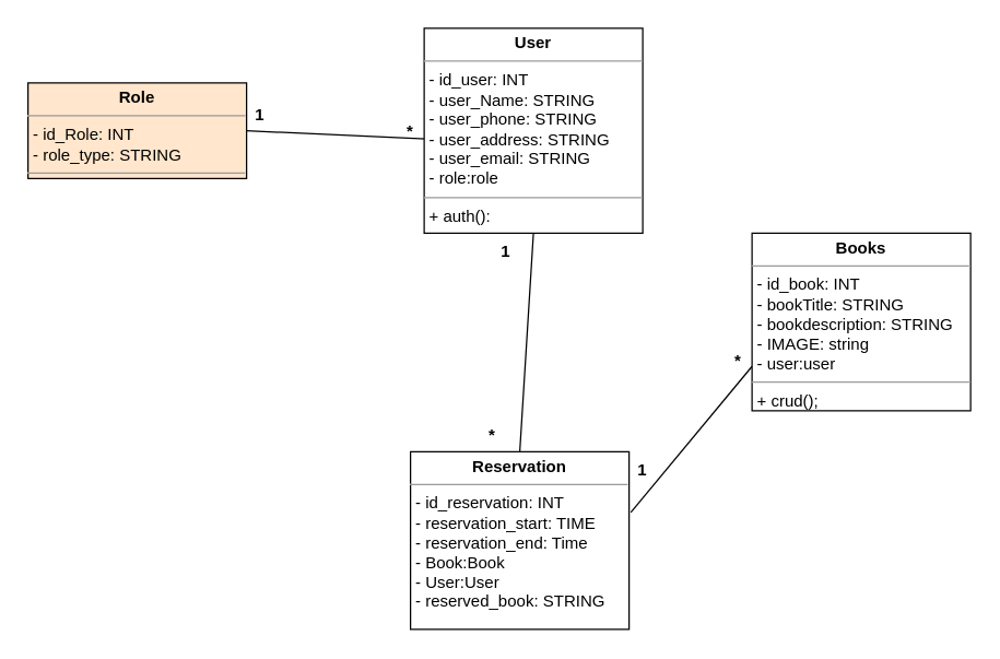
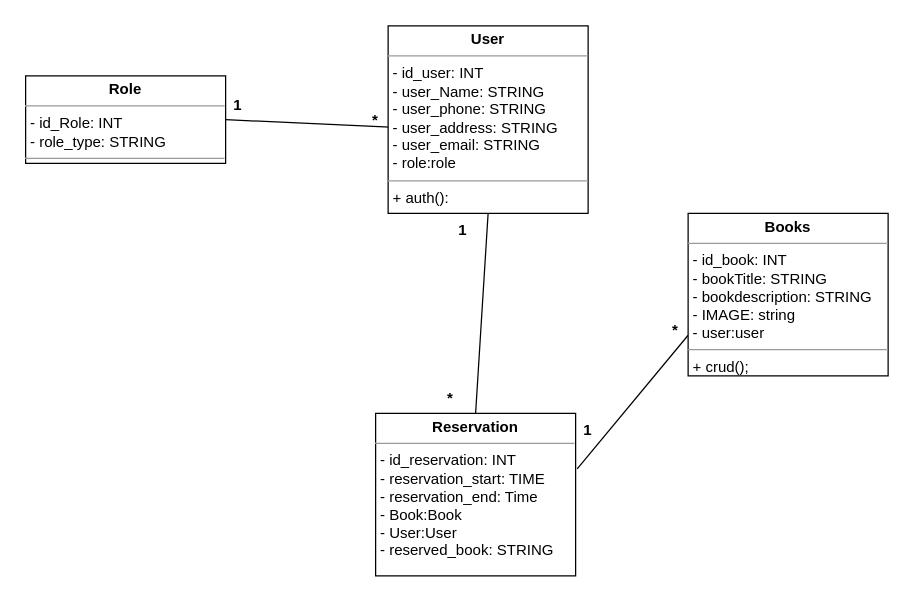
  <mxCell id="0" />
  <mxCell id="1" parent="0" />
  <mxCell id="2" style="edgeStyle=none;html=1;exitX=1;exitY=0.5;exitDx=0;exitDy=0;entryX=0.008;entryY=0.54;entryDx=0;entryDy=0;entryPerimeter=0;endArrow=none;endFill=0;" edge="1" parent="1" source="3" target="6"><mxGeometry relative="1" as="geometry"><mxPoint x="350" y="95.2" as="targetPoint" /></mxGeometry></mxCell>
- <mxCell id="3" value="&lt;p style=&quot;margin:0px;margin-top:4px;text-align:center;&quot;&gt;&lt;b&gt;Role&lt;/b&gt;&lt;/p&gt;&lt;hr size=&quot;1&quot;&gt;&lt;p style=&quot;margin:0px;margin-left:4px;&quot;&gt;- id_Role: INT&lt;/p&gt;&lt;p style=&quot;margin:0px;margin-left:4px;&quot;&gt;- role_type: STRING&lt;/p&gt;&lt;hr size=&quot;1&quot;&gt;&lt;p style=&quot;margin:0px;margin-left:4px;&quot;&gt;&lt;br&gt;&lt;/p&gt;" style="verticalAlign=top;align=left;overflow=fill;fontSize=12;fontFamily=Helvetica;html=1;fillColor=#ffe6cc;" vertex="1" parent="1"><mxGeometry x="20" y="60" width="160" height="70" as="geometry" /></mxCell>
+ <mxCell id="3" value="&lt;p style=&quot;margin:0px;margin-top:4px;text-align:center;&quot;&gt;&lt;b&gt;Role&lt;/b&gt;&lt;/p&gt;&lt;hr size=&quot;1&quot;&gt;&lt;p style=&quot;margin:0px;margin-left:4px;&quot;&gt;- id_Role: INT&lt;/p&gt;&lt;p style=&quot;margin:0px;margin-left:4px;&quot;&gt;- role_type: STRING&lt;/p&gt;&lt;hr size=&quot;1&quot;&gt;&lt;p style=&quot;margin:0px;margin-left:4px;&quot;&gt;&lt;br&gt;&lt;/p&gt;" style="verticalAlign=top;align=left;overflow=fill;fontSize=12;fontFamily=Helvetica;html=1;" vertex="1" parent="1"><mxGeometry x="20" y="60" width="160" height="70" as="geometry" /></mxCell>
  <mxCell id="4" style="edgeStyle=none;html=1;exitX=0;exitY=0.75;exitDx=0;exitDy=0;endArrow=none;endFill=0;entryX=1.008;entryY=0.342;entryDx=0;entryDy=0;entryPerimeter=0;" edge="1" parent="1" source="5" target="8"><mxGeometry relative="1" as="geometry"><mxPoint x="410" y="280" as="targetPoint" /></mxGeometry></mxCell>
  <mxCell id="5" value="&lt;p style=&quot;margin:0px;margin-top:4px;text-align:center;&quot;&gt;&lt;b&gt;Books&lt;/b&gt;&lt;/p&gt;&lt;hr size=&quot;1&quot;&gt;&lt;p style=&quot;margin:0px;margin-left:4px;&quot;&gt;- id_book: INT&lt;/p&gt;&lt;p style=&quot;margin:0px;margin-left:4px;&quot;&gt;- bookTitle: STRING&lt;/p&gt;&lt;p style=&quot;margin:0px;margin-left:4px;&quot;&gt;- bookdescription: STRING&lt;/p&gt;&lt;p style=&quot;margin:0px;margin-left:4px;&quot;&gt;- IMAGE: string&lt;/p&gt;&lt;p style=&quot;margin:0px;margin-left:4px;&quot;&gt;- user:user&lt;/p&gt;&lt;hr size=&quot;1&quot;&gt;&lt;p style=&quot;margin:0px;margin-left:4px;&quot;&gt;+ crud();&lt;/p&gt;" style="verticalAlign=top;align=left;overflow=fill;fontSize=12;fontFamily=Helvetica;html=1;" vertex="1" parent="1"><mxGeometry x="550" y="170" width="160" height="130" as="geometry" /></mxCell>
  <mxCell id="6" value="&lt;p style=&quot;margin:0px;margin-top:4px;text-align:center;&quot;&gt;&lt;b&gt;User&lt;/b&gt;&lt;/p&gt;&lt;hr size=&quot;1&quot;&gt;&lt;p style=&quot;margin:0px;margin-left:4px;&quot;&gt;- id_user: INT&lt;/p&gt;&lt;p style=&quot;margin:0px;margin-left:4px;&quot;&gt;- user_Name: STRING&lt;/p&gt;&lt;p style=&quot;margin:0px;margin-left:4px;&quot;&gt;- user_phone: STRING&lt;/p&gt;&lt;p style=&quot;margin:0px;margin-left:4px;&quot;&gt;- user_address: STRING&lt;/p&gt;&lt;p style=&quot;margin:0px;margin-left:4px;&quot;&gt;- user_email: STRING&lt;/p&gt;&lt;p style=&quot;margin:0px;margin-left:4px;&quot;&gt;- role:role&lt;/p&gt;&lt;hr size=&quot;1&quot;&gt;&lt;p style=&quot;margin:0px;margin-left:4px;&quot;&gt;+ auth():&lt;/p&gt;" style="verticalAlign=top;align=left;overflow=fill;fontSize=12;fontFamily=Helvetica;html=1;" vertex="1" parent="1"><mxGeometry x="310" y="20" width="160" height="150" as="geometry" /></mxCell>
  <mxCell id="7" style="edgeStyle=none;html=1;exitX=0.5;exitY=0;exitDx=0;exitDy=0;entryX=0.5;entryY=1;entryDx=0;entryDy=0;endArrow=none;endFill=0;" edge="1" parent="1" source="8" target="6"><mxGeometry relative="1" as="geometry" /></mxCell>
  <mxCell id="8" value="&lt;p style=&quot;margin:0px;margin-top:4px;text-align:center;&quot;&gt;&lt;b&gt;Reservation&lt;/b&gt;&lt;/p&gt;&lt;hr size=&quot;1&quot;&gt;&lt;p style=&quot;margin:0px;margin-left:4px;&quot;&gt;- id_reservation: INT&lt;/p&gt;&lt;p style=&quot;margin:0px;margin-left:4px;&quot;&gt;- reservation_start: TIME&lt;/p&gt;&lt;p style=&quot;margin:0px;margin-left:4px;&quot;&gt;- reservation_end: Time&lt;/p&gt;&lt;p style=&quot;margin:0px;margin-left:4px;&quot;&gt;- Book:Book&lt;/p&gt;&lt;p style=&quot;margin:0px;margin-left:4px;&quot;&gt;- User:User&lt;/p&gt;&lt;p style=&quot;margin:0px;margin-left:4px;&quot;&gt;- reserved_book: STRING&lt;/p&gt;" style="verticalAlign=top;align=left;overflow=fill;fontSize=12;fontFamily=Helvetica;html=1;" vertex="1" parent="1"><mxGeometry x="300" y="330" width="160" height="130" as="geometry" /></mxCell>
  <mxCell id="9" value="*" style="text;align=center;fontStyle=1;verticalAlign=middle;spacingLeft=3;spacingRight=3;strokeColor=none;rotatable=0;points=[[0,0.5],[1,0.5]];portConstraint=eastwest;" vertex="1" parent="1"><mxGeometry x="260" y="82" width="80" height="26" as="geometry" /></mxCell>
  <mxCell id="10" value="1" style="text;align=center;fontStyle=1;verticalAlign=middle;spacingLeft=3;spacingRight=3;strokeColor=none;rotatable=0;points=[[0,0.5],[1,0.5]];portConstraint=eastwest;" vertex="1" parent="1"><mxGeometry x="150" y="70" width="80" height="26" as="geometry" /></mxCell>
  <mxCell id="11" value="*" style="text;align=center;fontStyle=1;verticalAlign=middle;spacingLeft=3;spacingRight=3;strokeColor=none;rotatable=0;points=[[0,0.5],[1,0.5]];portConstraint=eastwest;" vertex="1" parent="1"><mxGeometry x="500" y="250" width="80" height="26" as="geometry" /></mxCell>
  <mxCell id="12" value="1" style="text;align=center;fontStyle=1;verticalAlign=middle;spacingLeft=3;spacingRight=3;strokeColor=none;rotatable=0;points=[[0,0.5],[1,0.5]];portConstraint=eastwest;" vertex="1" parent="1"><mxGeometry x="430" y="330" width="80" height="26" as="geometry" /></mxCell>
  <mxCell id="13" value="*" style="text;align=center;fontStyle=1;verticalAlign=middle;spacingLeft=3;spacingRight=3;strokeColor=none;rotatable=0;points=[[0,0.5],[1,0.5]];portConstraint=eastwest;" vertex="1" parent="1"><mxGeometry x="320" y="304" width="80" height="26" as="geometry" /></mxCell>
  <mxCell id="14" value="1" style="text;align=center;fontStyle=1;verticalAlign=middle;spacingLeft=3;spacingRight=3;strokeColor=none;rotatable=0;points=[[0,0.5],[1,0.5]];portConstraint=eastwest;" vertex="1" parent="1"><mxGeometry x="330" y="170" width="80" height="26" as="geometry" /></mxCell>
